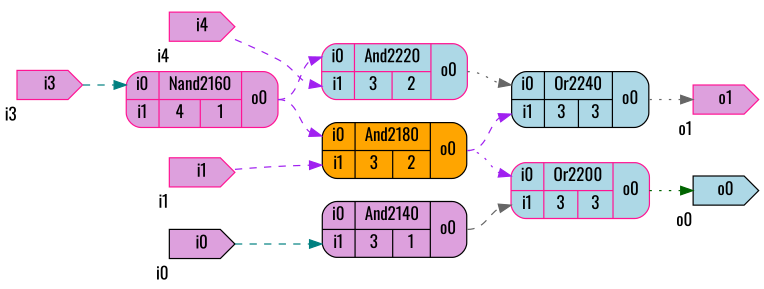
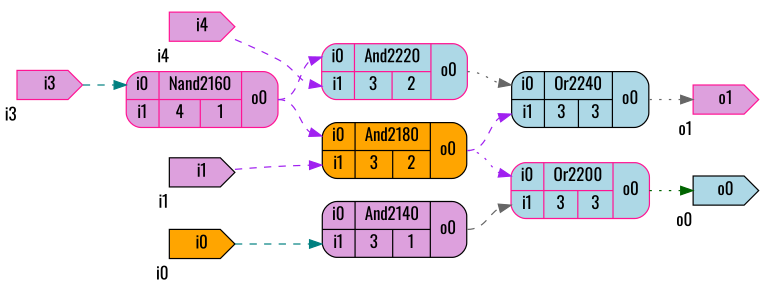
  digraph {
    fontname=Oswald
    rankdir=LR
    node [color=deeppink fillcolor=plum fontname=Oswald shape=record style="rounded,filled"]
    edge [color=purple fontname=Oswald headport=i1 style=dashed tailport=o0]
    n1 [color=black label="{{<i0>i0|<i1>i1}|{And2140|{3|1}}|{<o0>o0}}"]
    n2 [fillcolor=lightblue label="{{<i0>i0|<i1>i1}|{Or2200|{3|3}}|{<o0>o0}}"]
    o0 [color=black fillcolor=lightblue shape=cds style=filled xlabel=o0]
    n4 [label="{{<i0>i0|<i1>i1}|{Nand2160|{4|1}}|{<o0>o0}}"]
    n5 [color=black fillcolor=orange label="{{<i0>i0|<i1>i1}|{And2180|{3|2}}|{<o0>o0}}"]
    n6 [fillcolor=lightblue label="{{<i0>i0|<i1>i1}|{And2220|{3|2}}|{<o0>o0}}"]
    n7 [color=black fillcolor=lightblue label="{{<i0>i0|<i1>i1}|{Or2240|{3|3}}|{<o0>o0}}"]
    o1 [shape=cds style=filled xlabel=o1]
-   i0 [color=black shape=cds style=filled xlabel=i0]
-   i1 [shape=cds style=filled xlabel=i1]
+   i0 [color=black fillcolor=orange shape=cds style=filled xlabel=i0]
+   i1 [color=black shape=cds style=filled xlabel=i1]
    i3 [shape=cds style=filled xlabel=i3]
    i4 [shape=cds style=filled xlabel=i4]
    n1 -> n2 [color=gray40]
    n2 -> o0 [color=darkgreen style=dotted]
    n4 -> n5 [headport=i0]
    n4 -> n6 [headport=i0]
    n5 -> n2 [headport=i0 style=dotted]
    n5 -> n7
    n6 -> n7 [color=gray40 headport=i0 style=dotted]
    n7 -> o1 [color=gray40 style=dotted]
    i0 -> n1 [color=teal]
    i1 -> n5
    i3 -> n4 [color=teal headport=i0]
    i4 -> n6
  }
